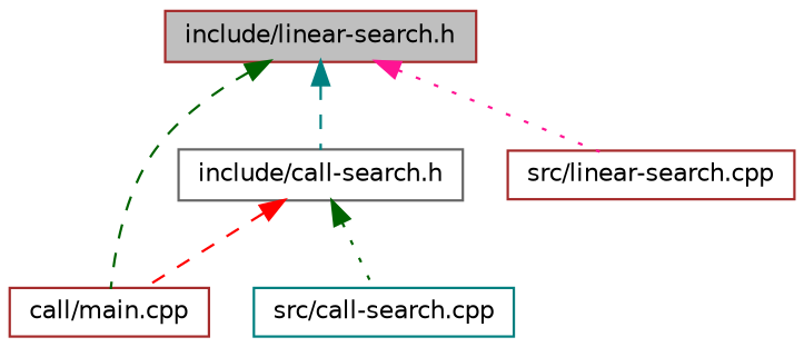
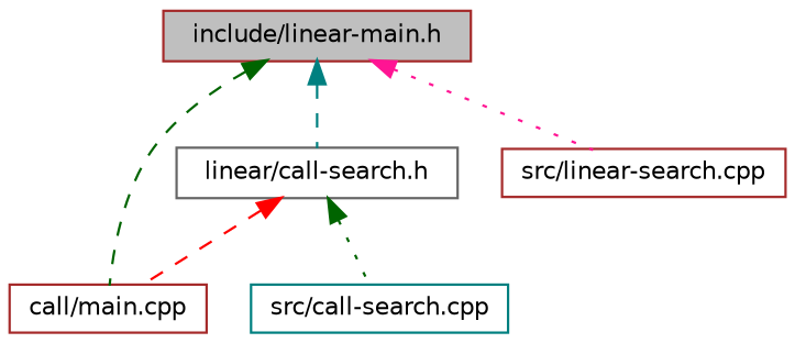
  digraph {
    node [color=brown fillcolor=white fontname=Helvetica fontsize=10 shape=record style=filled]
    edge [color=darkgreen dir=back fontname=Helvetica fontsize=10 labelfontname=Helvetica labelfontsize=10 style=dashed]
-   n1 [fillcolor=grey75 fontcolor=black height=0.2 label="include/linear-search.h" width=0.4]
-   n2 [color=gray40 height=0.2 label="include/call-search.h" width=0.4]
+   n1 [fillcolor=grey75 fontcolor=black height=0.2 label="include/linear-main.h" width=0.4]
+   n2 [color=gray40 height=0.2 label="linear/call-search.h" width=0.4]
    n3 [height=0.2 label="call/main.cpp" width=0.4]
    n4 [height=0.2 label="src/linear-search.cpp" width=0.4]
    n5 [color=teal height=0.2 label="src/call-search.cpp" width=0.4]
    n1 -> n2 [color=teal]
    n1 -> n3
    n1 -> n4 [color=deeppink style=dotted]
    n2 -> n3 [color=red]
    n2 -> n5 [style=dotted]
  }
